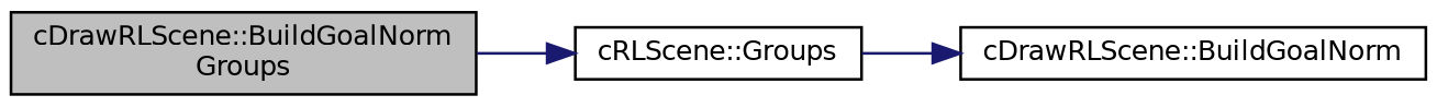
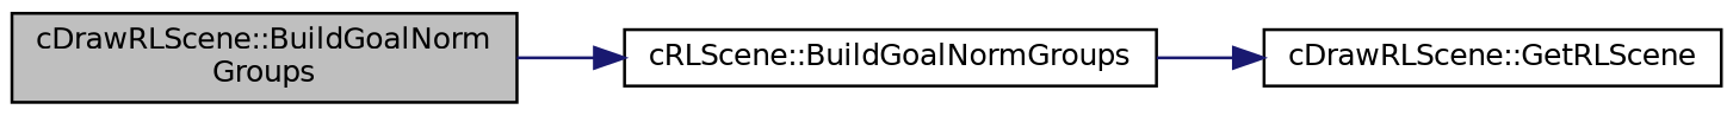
  digraph {
    rankdir=LR
    node [color=black fillcolor=white fontname=Helvetica fontsize=10 shape=record style=filled]
    edge [color=midnightblue fontname=Helvetica fontsize=10 labelfontname=Helvetica labelfontsize=10 style=solid]
    n1 [fillcolor=grey75 fontcolor=black height=0.2 label="cDrawRLScene::BuildGoalNorm\lGroups" width=0.4]
-   n2 [height=0.2 label="cRLScene::Groups" width=0.4]
-   n3 [height=0.2 label="cDrawRLScene::BuildGoalNorm" width=0.4]
+   n2 [height=0.2 label="cRLScene::BuildGoalNormGroups" width=0.4]
+   n3 [height=0.2 label="cDrawRLScene::GetRLScene" width=0.4]
    n1 -> n2
    n2 -> n3
  }
